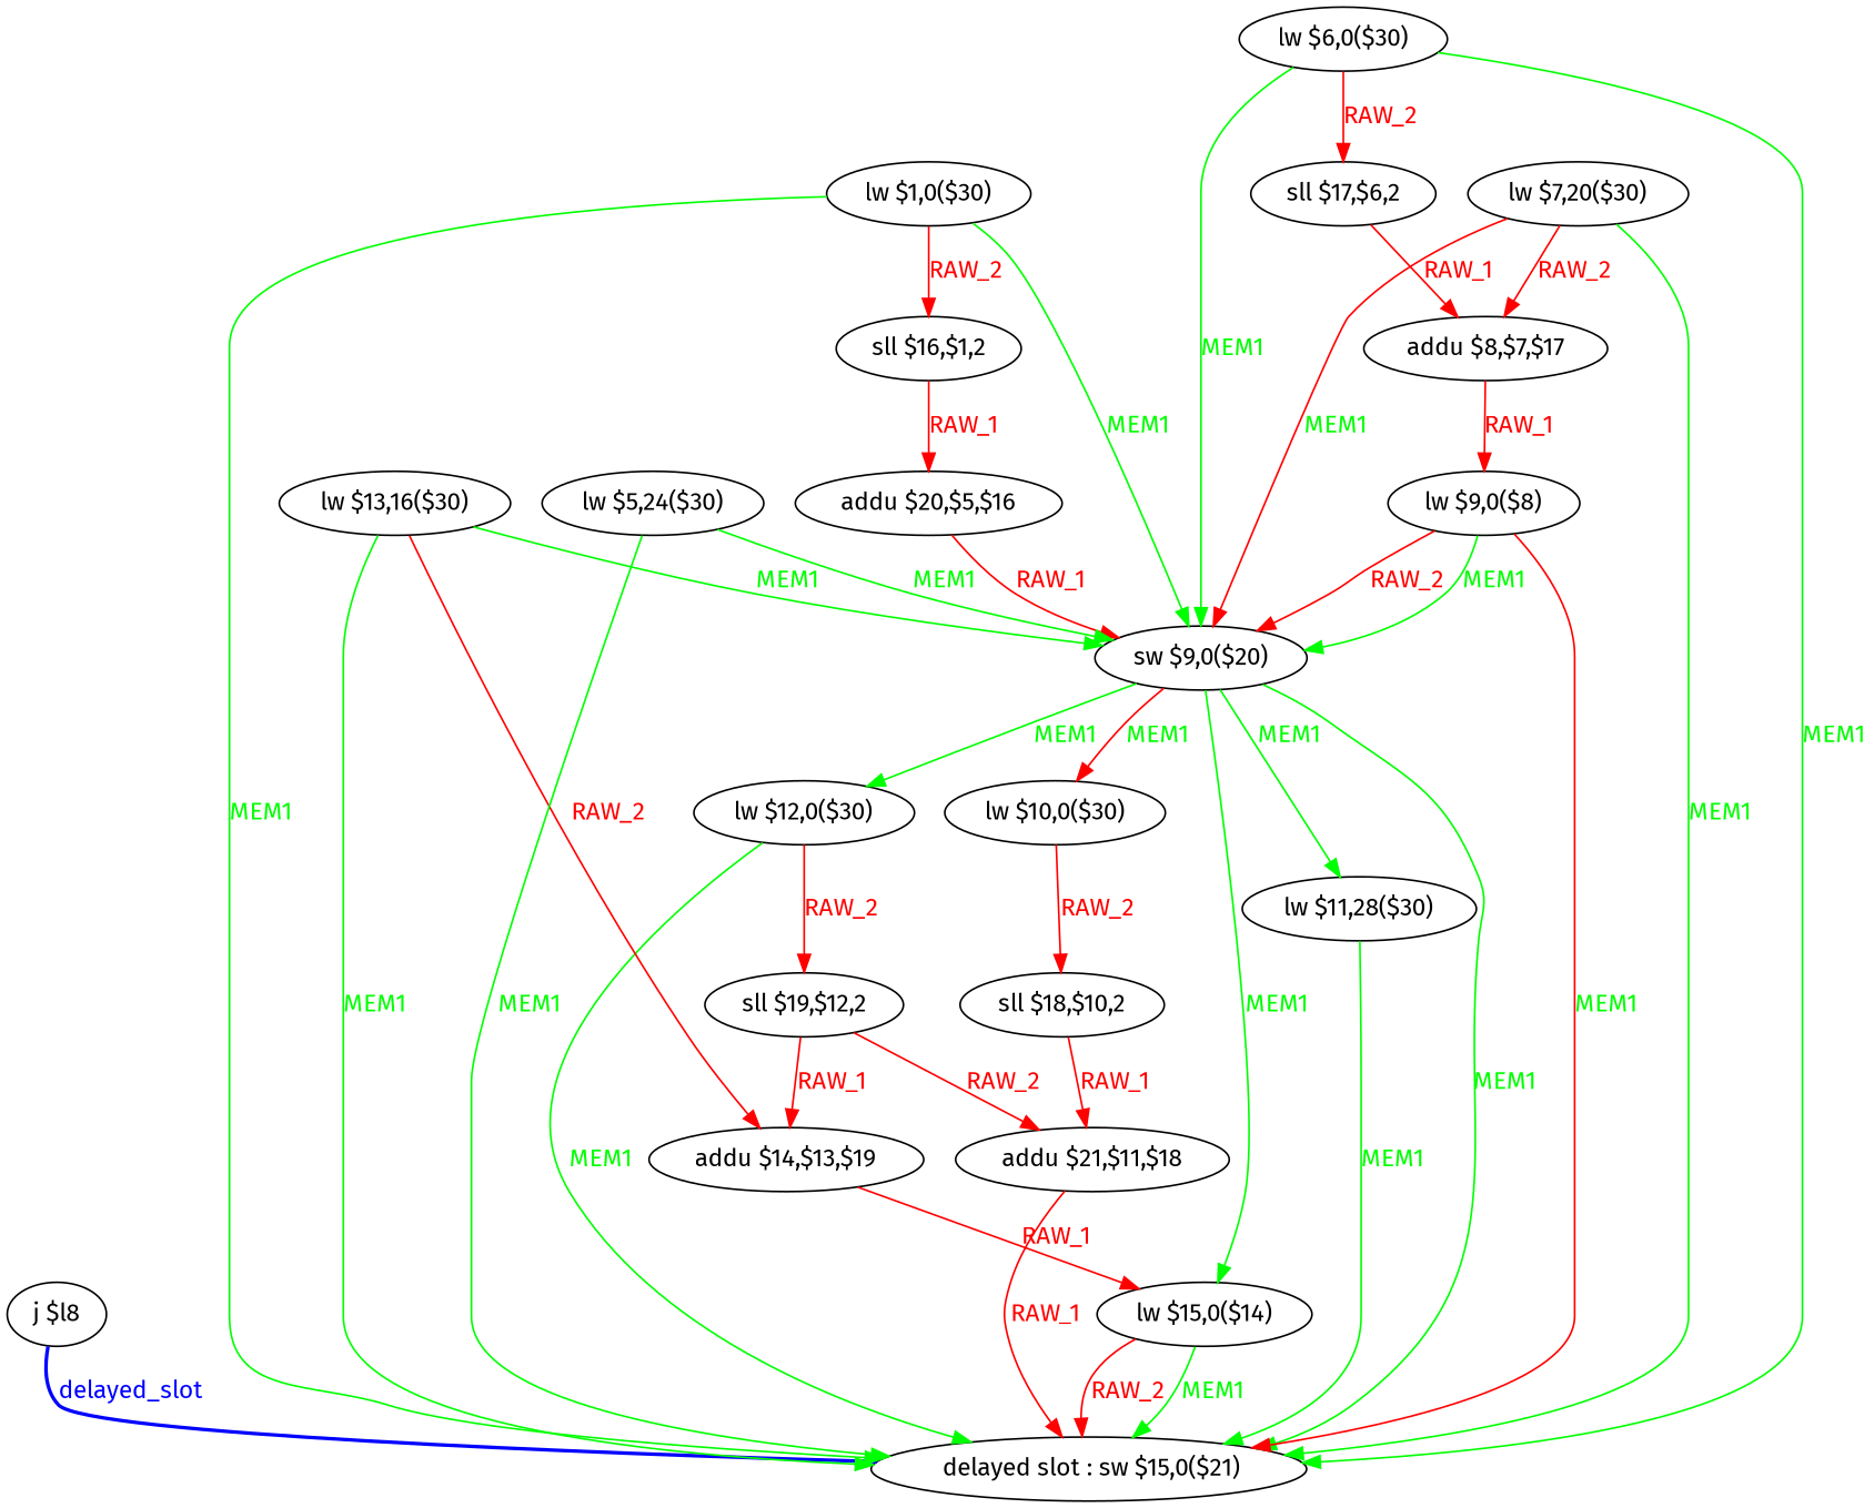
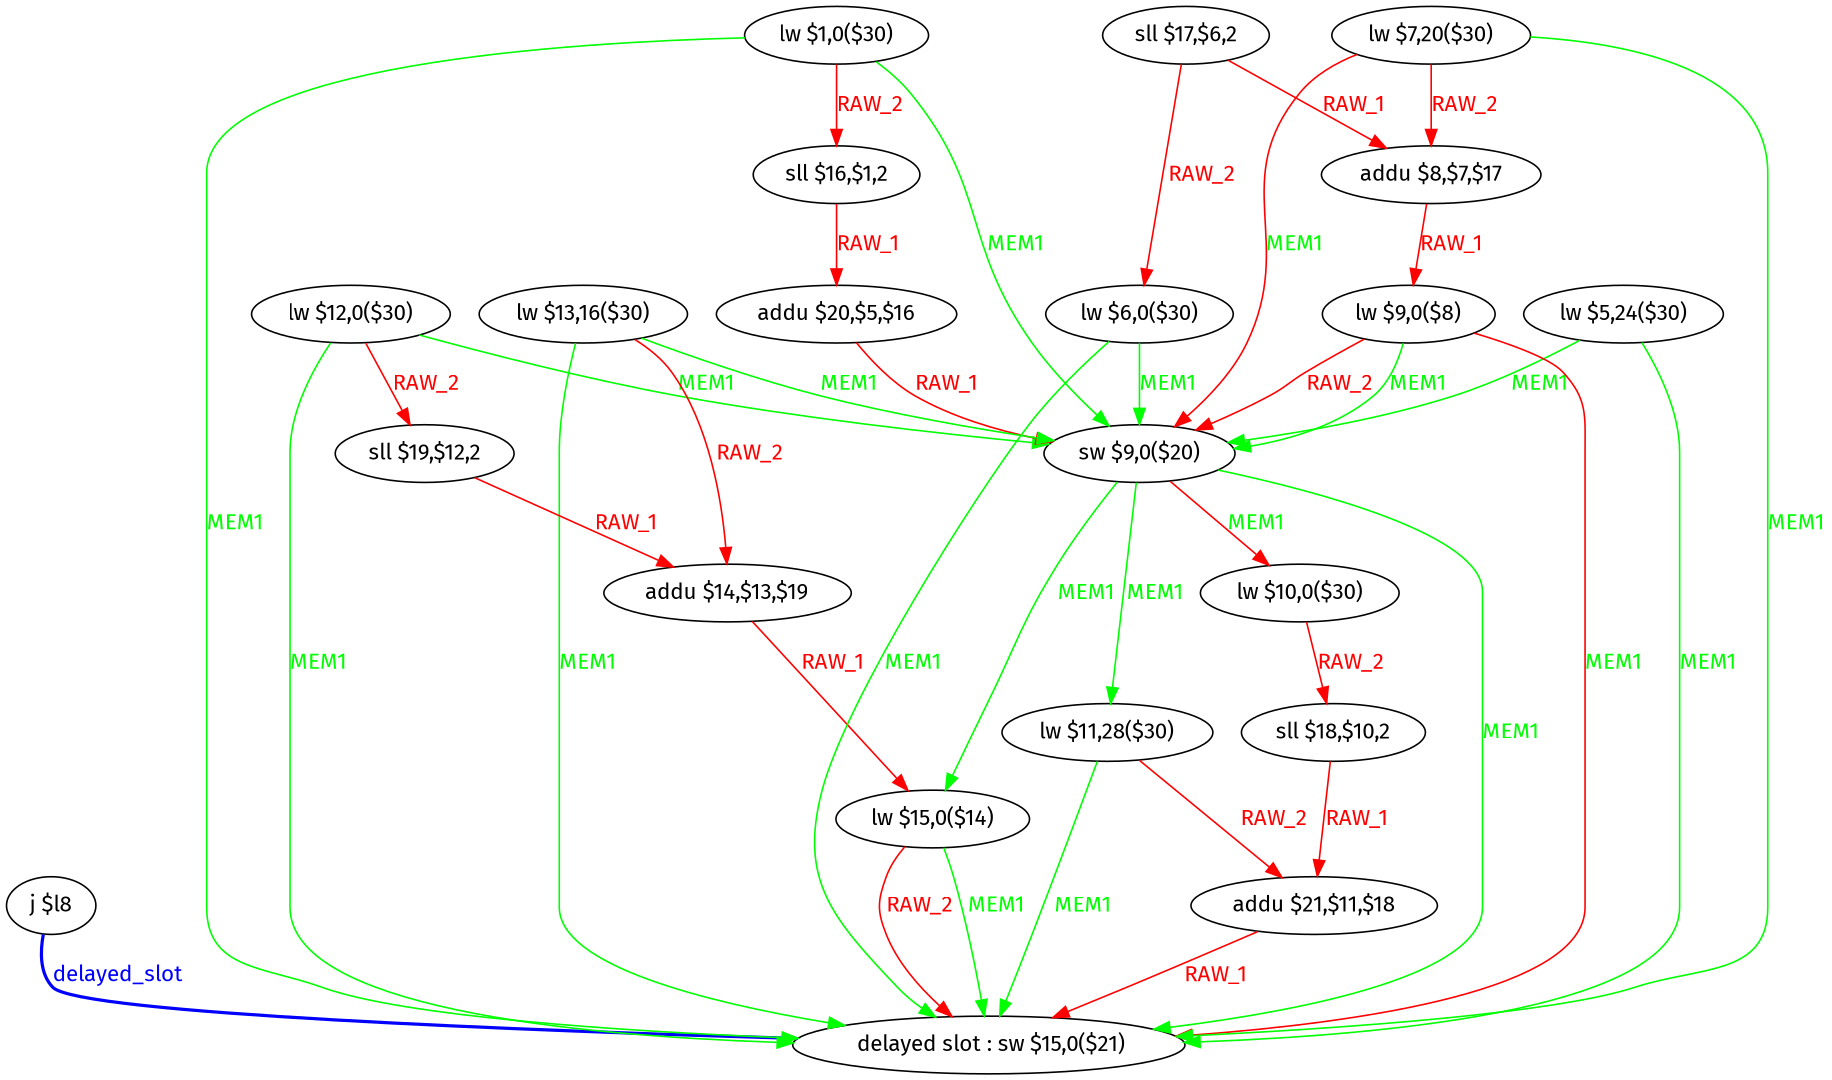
  digraph {
    fontname="Fira Sans"
    node [fontname="Fira Sans" shape=ellipse]
    edge [color=red fontcolor=green fontname="Fira Sans"]
    n1 [label=" delayed slot : sw $15,0($21)"]
    n2 [label="j $l8"]
    n3 [label="lw $1,0($30)"]
    n4 [label="sw $9,0($20)"]
    n5 [label="sll $16,$1,2"]
    n6 [label="lw $15,0($14)"]
    n7 [label="lw $12,0($30)"]
    n8 [label="lw $11,28($30)"]
    n9 [label="lw $10,0($30)"]
    n10 [label="addu $20,$5,$16"]
    n11 [label="lw $13,16($30)"]
    n12 [label="addu $14,$13,$19"]
    n13 [label="sll $19,$12,2"]
    n14 [label="addu $21,$11,$18"]
    n15 [label="sll $18,$10,2"]
    n16 [label="lw $5,24($30)"]
    n17 [label="lw $6,0($30)"]
    n18 [label="sll $17,$6,2"]
    n19 [label="addu $8,$7,$17"]
    n20 [label="lw $9,0($8)"]
    n21 [label="lw $7,20($30)"]
    n2 -> n1 [color=blue dir=none fontcolor=blue label=delayed_slot style=bold]
    n3 -> n1 [color=green label=MEM1]
    n3 -> n4 [color=green label=MEM1]
    n3 -> n5 [fontcolor=red label=RAW_2]
    n4 -> n1 [color=green label=MEM1]
    n4 -> n6 [color=green label=MEM1]
-   n4 -> n7 [color=green label=MEM1]
+   n7 -> n4 [color=green label=MEM1]
    n4 -> n8 [color=green label=MEM1]
    n4 -> n9 [label=MEM1]
    n5 -> n10 [fontcolor=red label=RAW_1]
    n6 -> n1 [fontcolor=red label=RAW_2]
    n6 -> n1 [color=green label=MEM1]
    n7 -> n1 [color=green label=MEM1]
    n7 -> n13 [fontcolor=red label=RAW_2]
    n8 -> n1 [color=green label=MEM1]
-   n13 -> n14 [fontcolor=red label=RAW_2]
+   n8 -> n14 [fontcolor=red label=RAW_2]
    n9 -> n15 [fontcolor=red label=RAW_2]
    n10 -> n4 [fontcolor=red label=RAW_1]
    n11 -> n1 [color=green label=MEM1]
    n11 -> n4 [color=green label=MEM1]
    n11 -> n12 [fontcolor=red label=RAW_2]
    n12 -> n6 [fontcolor=red label=RAW_1]
    n13 -> n12 [fontcolor=red label=RAW_1]
    n14 -> n1 [fontcolor=red label=RAW_1]
    n15 -> n14 [fontcolor=red label=RAW_1]
    n16 -> n1 [color=green label=MEM1]
    n16 -> n4 [color=green label=MEM1]
    n17 -> n1 [color=green label=MEM1]
    n17 -> n4 [color=green label=MEM1]
-   n17 -> n18 [fontcolor=red label=RAW_2]
+   n18 -> n17 [fontcolor=red label=RAW_2]
    n18 -> n19 [fontcolor=red label=RAW_1]
    n19 -> n20 [fontcolor=red label=RAW_1]
    n20 -> n1 [label=MEM1]
    n20 -> n4 [fontcolor=red label=RAW_2]
    n20 -> n4 [color=green label=MEM1]
    n21 -> n1 [color=green label=MEM1]
    n21 -> n4 [label=MEM1]
    n21 -> n19 [fontcolor=red label=RAW_2]
  }
